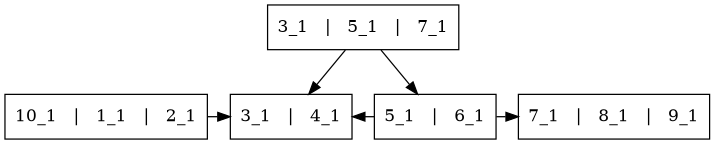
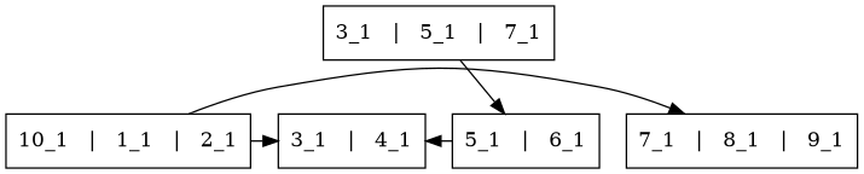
  digraph {
    ordering=out
    rankdir=TB
    node [shape=box]
    n1 [label="10_1   |   1_1   |   2_1"]
    n2 [label="3_1   |   4_1"]
    n3 [label="5_1   |   6_1"]
    n4 [label="7_1   |   8_1   |   9_1"]
    n5 [label="3_1   |   5_1   |   7_1"]
    subgraph sub_1 {
      rank=same
      n1
      n2
      n3
      n4
    }
    n1 -> n2
    n3 -> n2
-   n3 -> n4
-   n5 -> n2
+   n1 -> n4
    n5 -> n3
  }
